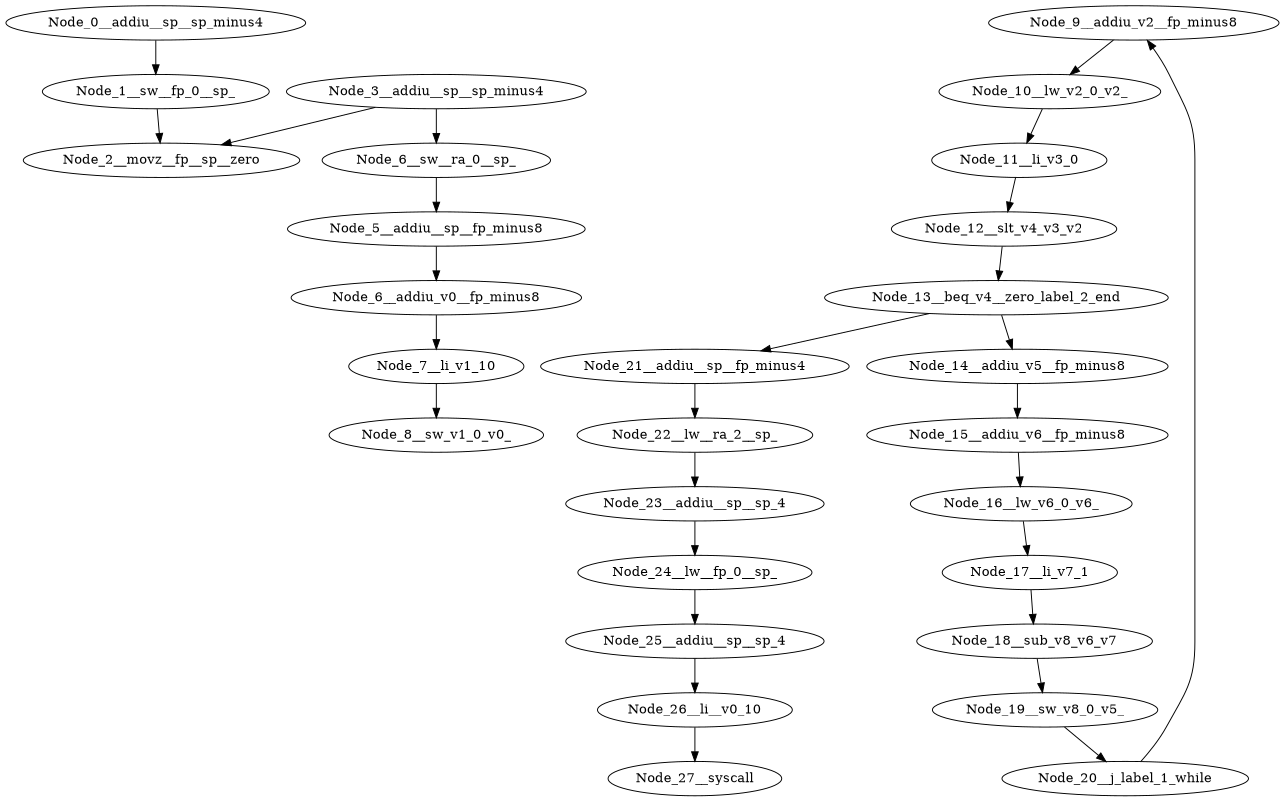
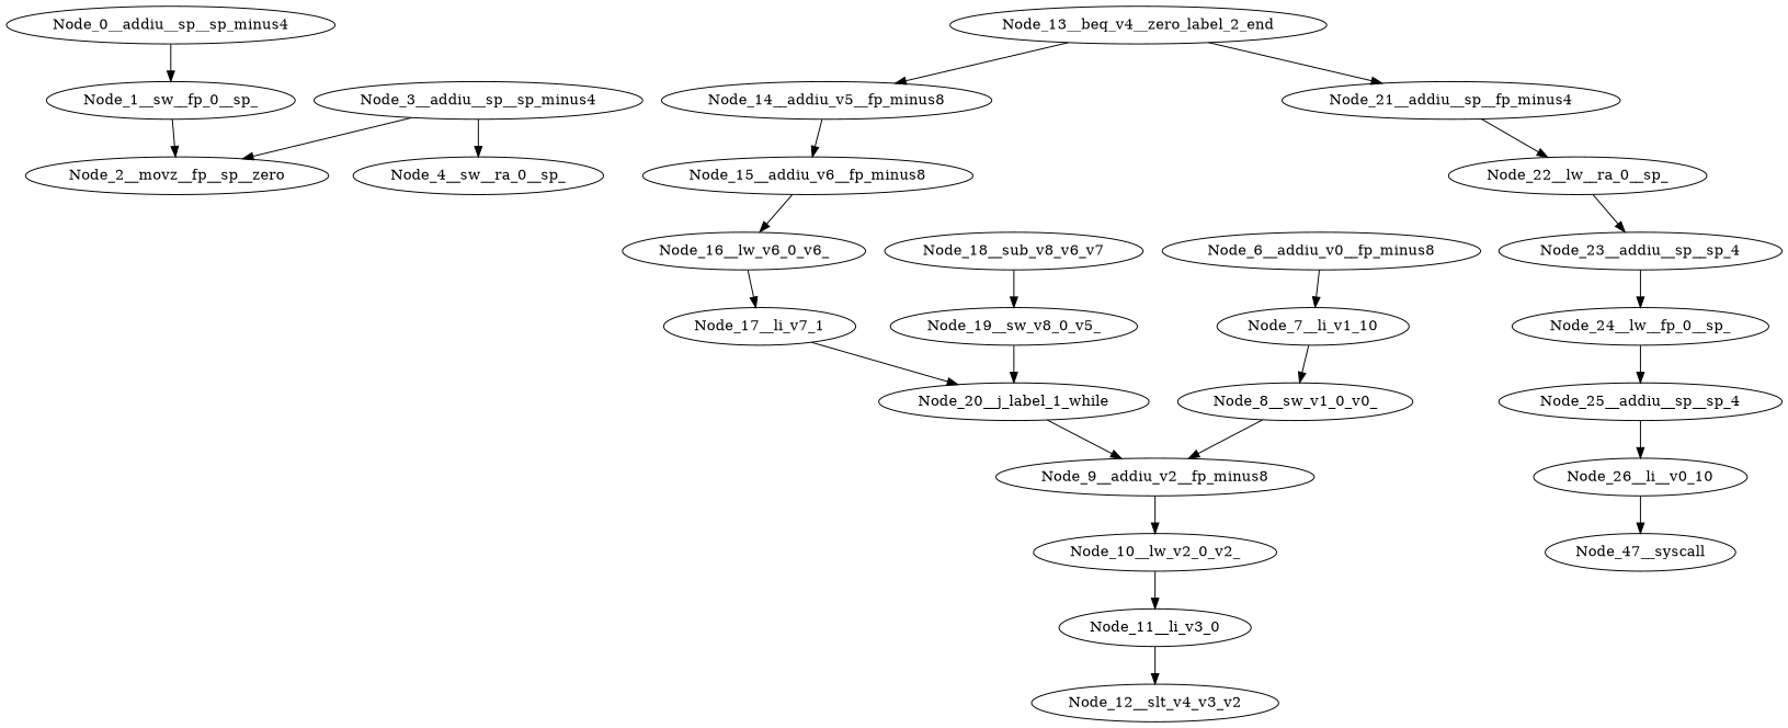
  digraph {
    n1 [label=Node_0__addiu__sp__sp_minus4]
    n2 [label=Node_1__sw__fp_0__sp_]
    n3 [label=Node_2__movz__fp__sp__zero]
    n4 [label=Node_3__addiu__sp__sp_minus4]
-   n5 [label=Node_6__sw__ra_0__sp_]
-   n6 [label=Node_5__addiu__sp__fp_minus8]
+   n5 [label=Node_4__sw__ra_0__sp_]
    n7 [label=Node_6__addiu_v0__fp_minus8]
    n8 [label=Node_7__li_v1_10]
    n9 [label=Node_8__sw_v1_0_v0_]
    n10 [label=Node_9__addiu_v2__fp_minus8]
    n11 [label=Node_10__lw_v2_0_v2_]
    n12 [label=Node_11__li_v3_0]
    n13 [label=Node_12__slt_v4_v3_v2]
    n14 [label=Node_13__beq_v4__zero_label_2_end]
    n15 [label=Node_14__addiu_v5__fp_minus8]
    n16 [label=Node_21__addiu__sp__fp_minus4]
    n17 [label=Node_15__addiu_v6__fp_minus8]
-   n18 [label=Node_22__lw__ra_2__sp_]
+   n18 [label=Node_22__lw__ra_0__sp_]
    n19 [label=Node_16__lw_v6_0_v6_]
    n20 [label=Node_17__li_v7_1]
    n21 [label=Node_18__sub_v8_v6_v7]
    n22 [label=Node_19__sw_v8_0_v5_]
    n23 [label=Node_20__j_label_1_while]
    n24 [label=Node_23__addiu__sp__sp_4]
    n25 [label=Node_24__lw__fp_0__sp_]
    n26 [label=Node_25__addiu__sp__sp_4]
    n27 [label=Node_26__li__v0_10]
-   n28 [label=Node_27__syscall]
+   n28 [label=Node_47__syscall]
    n1 -> n2
    n2 -> n3
    n4 -> n3
    n4 -> n5
-   n5 -> n6
-   n6 -> n7
    n7 -> n8
    n8 -> n9
+   n9 -> n10
    n10 -> n11
    n11 -> n12
    n12 -> n13
-   n13 -> n14
    n14 -> n15
    n14 -> n16
    n15 -> n17
    n16 -> n18
    n17 -> n19
    n18 -> n24
    n19 -> n20
-   n20 -> n21
+   n20 -> n23
    n21 -> n22
    n22 -> n23
    n23 -> n10
    n24 -> n25
    n25 -> n26
    n26 -> n27
    n27 -> n28
  }
